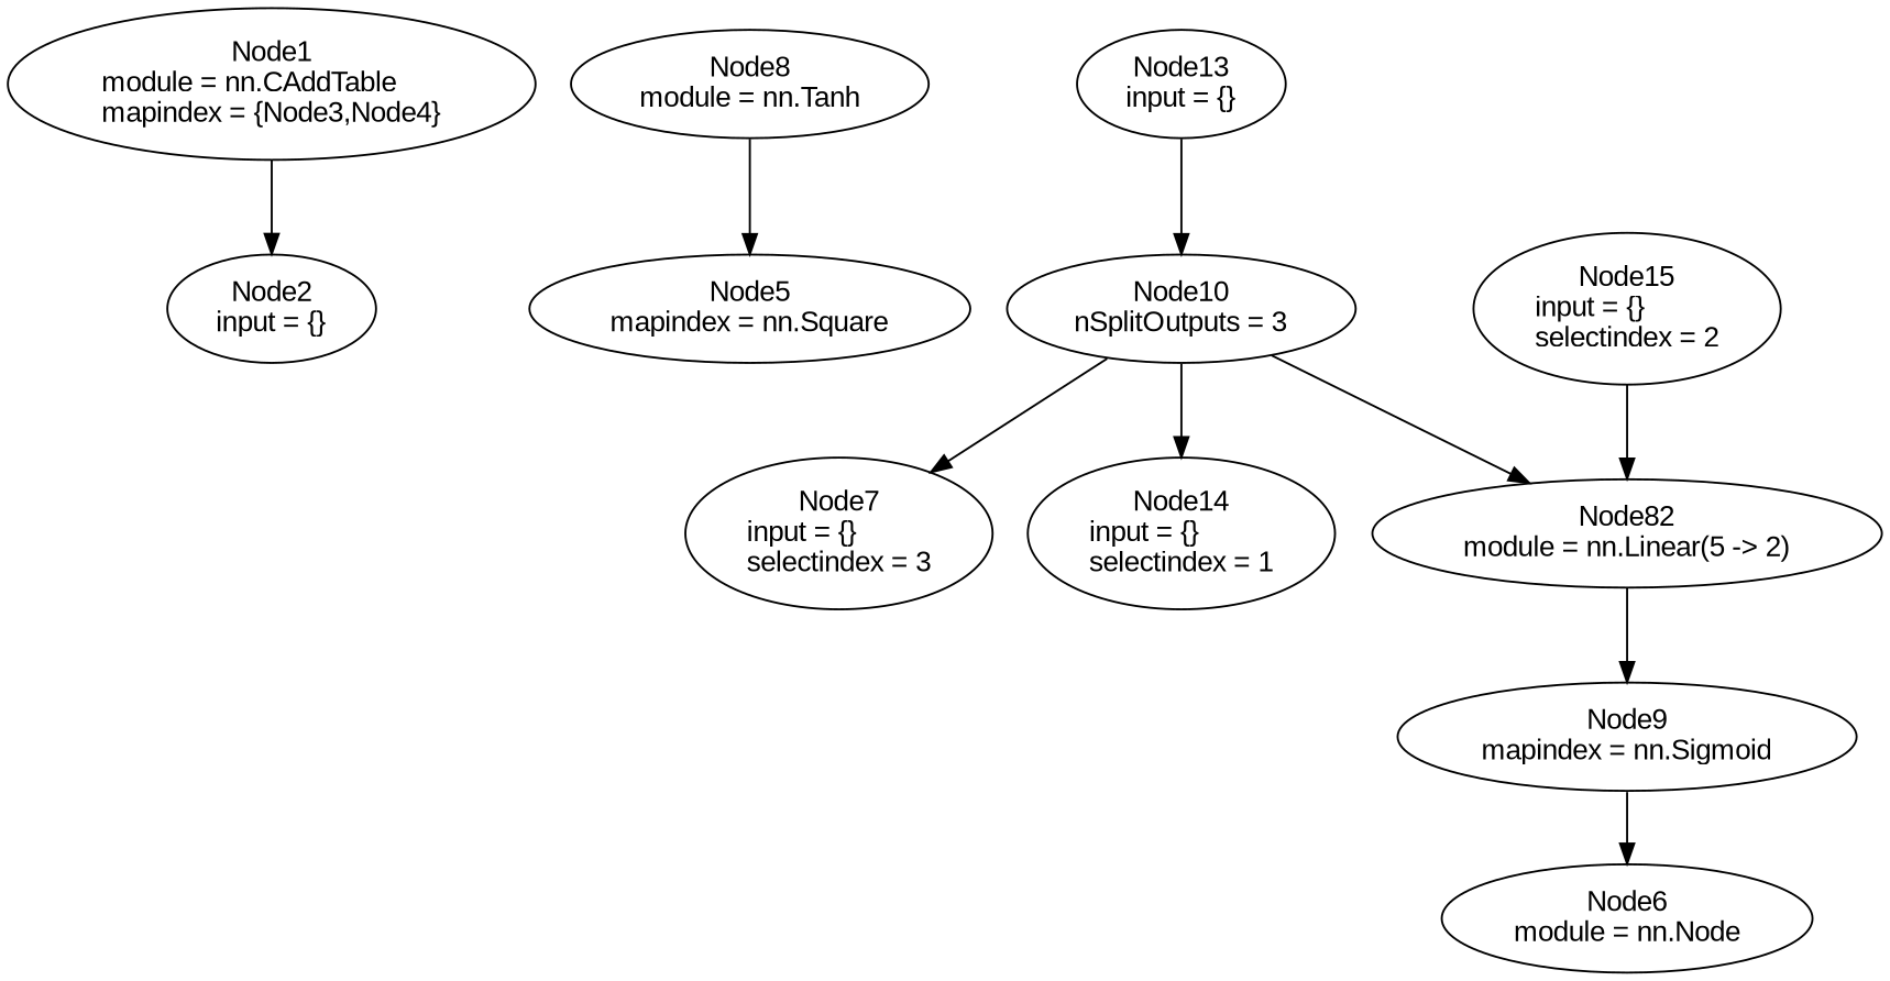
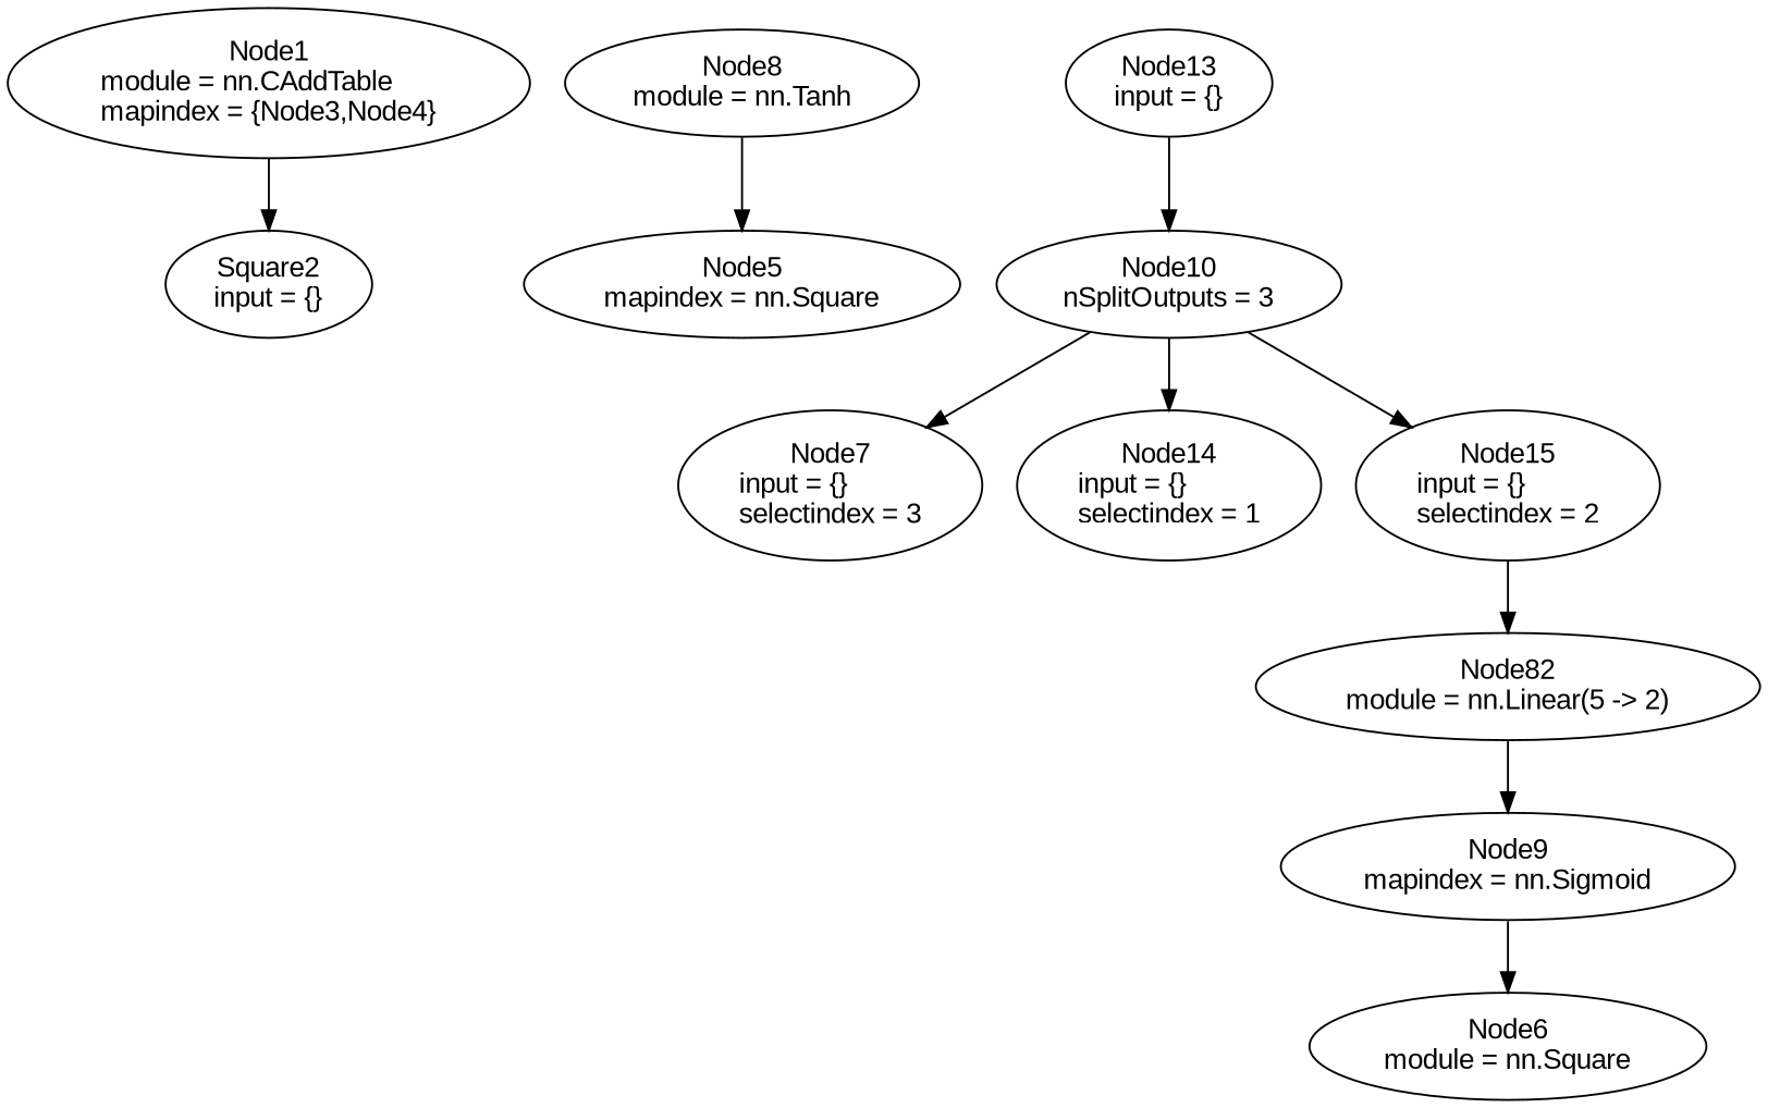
  digraph {
    fontname="Liberation Sans"
    node [fontname="Liberation Sans" shape=oval]
    edge [fontname="Liberation Sans"]
    n1 [height=0.98209 label="Node1\nmodule = nn.CAddTable\lmapindex = {Node3,Node4}" width=3.4902]
-   n2 [height=0.70711 label="Node2\ninput = {}" width=1.4361]
+   n2 [height=0.70711 label="Square2\ninput = {}" width=1.4361]
    n3 [height=0.70711 label="Node5\nmapindex = nn.Square" width=2.539]
-   n4 [height=0.70711 label="Node6\nmodule = nn.Node" width=2.539]
+   n4 [height=0.70711 label="Node6\nmodule = nn.Square" width=2.539]
    n5 [height=0.98209 label="Node7\ninput = {}\lselectindex = 3" width=1.9812]
    n6 [height=0.70711 label="Node8\nmodule = nn.Tanh" width=2.3212]
    n7 [height=0.70711 label="Node9\nmapindex = nn.Sigmoid" width=2.7075]
    n8 [height=0.70711 label="Node10\nnSplitOutputs = 3" width=2.2723]
    n9 [height=0.98209 label="Node14\ninput = {}\lselectindex = 1" width=1.9812]
    n10 [height=0.98209 label="Node15\ninput = {}\lselectindex = 2" width=1.9812]
    n11 [height=0.70711 label="Node82\nmodule = nn.Linear(5 -> 2)" width=3.3352]
    n12 [height=0.70711 label="Node13\ninput = {}" width=1.4361]
    n1 -> n2
    n6 -> n3
    n7 -> n4
    n8 -> n5
    n8 -> n9
-   n8 -> n11
+   n8 -> n10
    n10 -> n11
    n11 -> n7
    n12 -> n8
  }
